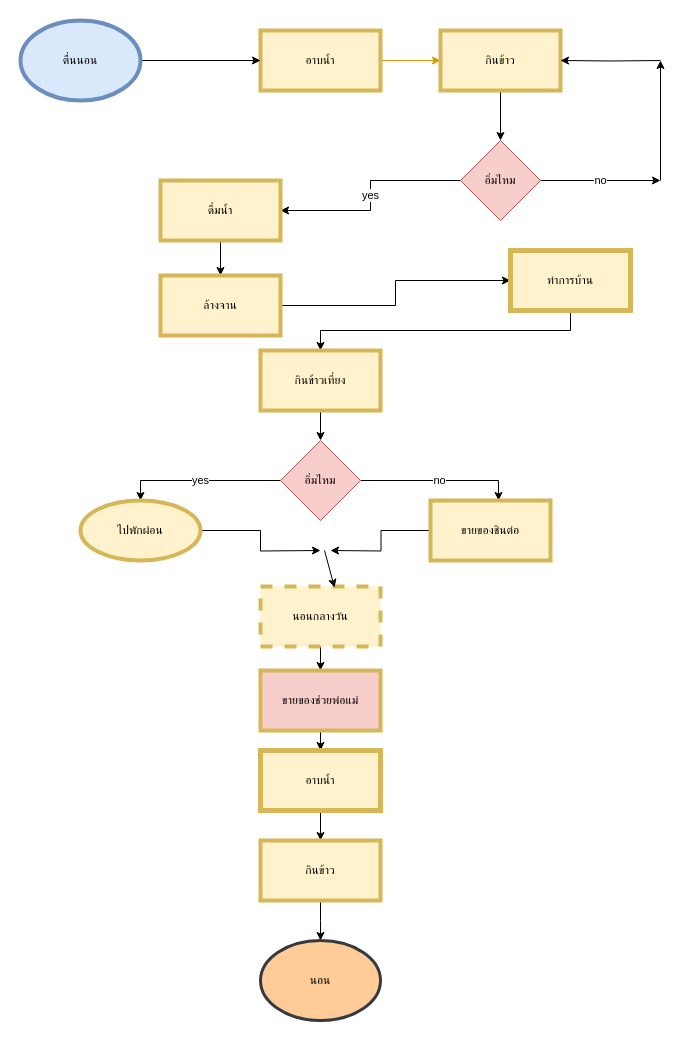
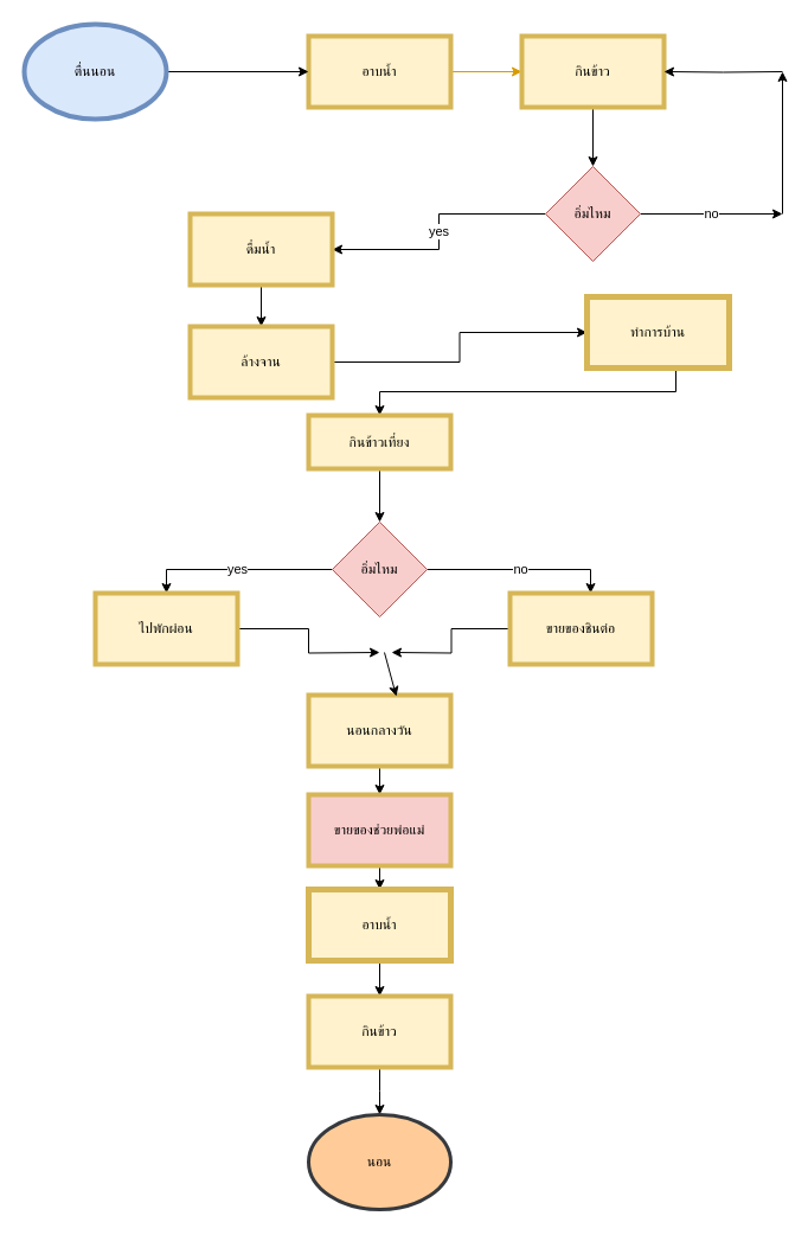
  <mxCell id="0" />
  <mxCell id="1" parent="0" />
  <mxCell id="2" value="" style="edgeStyle=orthogonalEdgeStyle;rounded=0;orthogonalLoop=1;jettySize=auto;html=1;fillColor=#ffe6cc;strokeColor=#d79b00;" edge="1" parent="1" source="3" target="7"><mxGeometry relative="1" as="geometry" /></mxCell>
  <mxCell id="3" value="อาบน้ำ" style="whiteSpace=wrap;html=1;fillColor=#fff2cc;strokeColor=#d6b656;strokeWidth=4;" vertex="1" parent="1"><mxGeometry x="260" y="30" width="120" height="60" as="geometry" /></mxCell>
  <mxCell id="4" value="" style="edgeStyle=orthogonalEdgeStyle;rounded=0;orthogonalLoop=1;jettySize=auto;html=1;" edge="1" parent="1" source="5" target="3"><mxGeometry relative="1" as="geometry" /></mxCell>
  <mxCell id="5" value="ตื่นนอน" style="ellipse;whiteSpace=wrap;html=1;fillColor=#dae8fc;strokeColor=#6c8ebf;strokeWidth=4;" vertex="1" parent="1"><mxGeometry x="20" y="20" width="120" height="80" as="geometry" /></mxCell>
  <mxCell id="6" value="" style="edgeStyle=orthogonalEdgeStyle;rounded=0;orthogonalLoop=1;jettySize=auto;html=1;" edge="1" parent="1" source="7" target="10"><mxGeometry relative="1" as="geometry" /></mxCell>
  <mxCell id="7" value="กินข้าว" style="whiteSpace=wrap;html=1;fillColor=#fff2cc;strokeColor=#d6b656;strokeWidth=4;" vertex="1" parent="1"><mxGeometry x="440" y="30" width="120" height="60" as="geometry" /></mxCell>
  <mxCell id="8" value="no" style="edgeStyle=orthogonalEdgeStyle;rounded=0;orthogonalLoop=1;jettySize=auto;html=1;" edge="1" parent="1" source="10"><mxGeometry relative="1" as="geometry"><mxPoint x="660" y="180" as="targetPoint" /><Array as="points"><mxPoint x="600" y="180" /><mxPoint x="600" y="180" /></Array></mxGeometry></mxCell>
  <mxCell id="9" value="yes" style="edgeStyle=orthogonalEdgeStyle;rounded=0;orthogonalLoop=1;jettySize=auto;html=1;entryX=1;entryY=0.5;entryDx=0;entryDy=0;" edge="1" parent="1" source="10" target="12"><mxGeometry relative="1" as="geometry" /></mxCell>
  <mxCell id="10" value="อิ่มไหม" style="rhombus;whiteSpace=wrap;html=1;fillColor=#f8cecc;strokeColor=#b85450;" vertex="1" parent="1"><mxGeometry x="460" y="140" width="80" height="80" as="geometry" /></mxCell>
  <mxCell id="11" value="" style="edgeStyle=orthogonalEdgeStyle;rounded=0;orthogonalLoop=1;jettySize=auto;html=1;" edge="1" parent="1" source="12" target="14"><mxGeometry relative="1" as="geometry" /></mxCell>
  <mxCell id="12" value="ดื่มน้ำ" style="rounded=0;whiteSpace=wrap;html=1;fillColor=#fff2cc;strokeColor=#d6b656;strokeWidth=4;" vertex="1" parent="1"><mxGeometry x="160" y="180" width="120" height="60" as="geometry" /></mxCell>
  <mxCell id="13" value="" style="edgeStyle=orthogonalEdgeStyle;rounded=0;orthogonalLoop=1;jettySize=auto;html=1;" edge="1" parent="1" source="14" target="16"><mxGeometry relative="1" as="geometry" /></mxCell>
  <mxCell id="14" value="ล้างจาน" style="whiteSpace=wrap;html=1;rounded=0;fillColor=#fff2cc;strokeColor=#d6b656;strokeWidth=4;" vertex="1" parent="1"><mxGeometry x="160" y="275" width="120" height="60" as="geometry" /></mxCell>
  <mxCell id="15" value="" style="edgeStyle=orthogonalEdgeStyle;rounded=0;orthogonalLoop=1;jettySize=auto;html=1;" edge="1" parent="1" source="16" target="18"><mxGeometry relative="1" as="geometry"><Array as="points"><mxPoint x="570" y="330" /><mxPoint x="320" y="330" /></Array></mxGeometry></mxCell>
- <mxCell id="16" value="ทำการบ้าน" style="whiteSpace=wrap;html=1;rounded=0;fillColor=#fff2cc;strokeColor=#d6b656;strokeWidth=5;" vertex="1" parent="1"><mxGeometry x="510" y="250" width="120" height="60" as="geometry" /></mxCell>
+ <mxCell id="16" value="ทำการบ้าน" style="whiteSpace=wrap;html=1;rounded=0;fillColor=#fff2cc;strokeColor=#d6b656;strokeWidth=5;" vertex="1" parent="1"><mxGeometry x="495" y="250" width="120" height="60" as="geometry" /></mxCell>
  <mxCell id="17" value="" style="edgeStyle=orthogonalEdgeStyle;rounded=0;orthogonalLoop=1;jettySize=auto;html=1;" edge="1" parent="1" source="18" target="21"><mxGeometry relative="1" as="geometry" /></mxCell>
- <mxCell id="18" value="กินข้าวเที่ยง" style="whiteSpace=wrap;html=1;rounded=0;fillColor=#fff2cc;strokeColor=#d6b656;strokeWidth=4;" vertex="1" parent="1"><mxGeometry x="260" y="350" width="120" height="60" as="geometry" /></mxCell>
+ <mxCell id="18" value="กินข้าวเที่ยง" style="whiteSpace=wrap;html=1;rounded=0;fillColor=#fff2cc;strokeColor=#d6b656;strokeWidth=4;" vertex="1" parent="1"><mxGeometry x="260" y="350" width="120" height="45" as="geometry" /></mxCell>
  <mxCell id="19" value="no" style="edgeStyle=orthogonalEdgeStyle;rounded=0;orthogonalLoop=1;jettySize=auto;html=1;entryX=0.567;entryY=0;entryDx=0;entryDy=0;entryPerimeter=0;" edge="1" parent="1" source="21" target="23"><mxGeometry relative="1" as="geometry" /></mxCell>
  <mxCell id="20" value="yes" style="edgeStyle=orthogonalEdgeStyle;rounded=0;orthogonalLoop=1;jettySize=auto;html=1;entryX=0.5;entryY=0;entryDx=0;entryDy=0;" edge="1" parent="1" source="21" target="25"><mxGeometry relative="1" as="geometry" /></mxCell>
  <mxCell id="21" value="อิ่มไหม" style="rhombus;whiteSpace=wrap;html=1;rounded=0;fillColor=#f8cecc;strokeColor=#b85450;" vertex="1" parent="1"><mxGeometry x="280" y="440" width="80" height="80" as="geometry" /></mxCell>
  <mxCell id="22" style="edgeStyle=orthogonalEdgeStyle;rounded=0;orthogonalLoop=1;jettySize=auto;html=1;" edge="1" parent="1" source="23"><mxGeometry relative="1" as="geometry"><mxPoint x="330" y="550" as="targetPoint" /></mxGeometry></mxCell>
  <mxCell id="23" value="ขายของชินต่อ" style="whiteSpace=wrap;html=1;sketch=0;rounded=0;fillColor=#fff2cc;strokeColor=#d6b656;strokeWidth=4;" vertex="1" parent="1"><mxGeometry x="430" y="500" width="120" height="60" as="geometry" /></mxCell>
  <mxCell id="24" style="edgeStyle=orthogonalEdgeStyle;rounded=0;orthogonalLoop=1;jettySize=auto;html=1;" edge="1" parent="1" source="25"><mxGeometry relative="1" as="geometry"><mxPoint x="320" y="550" as="targetPoint" /></mxGeometry></mxCell>
- <mxCell id="25" value="ไปพักผ่อน" style="ellipse;whiteSpace=wrap;html=1;sketch=0;fillColor=#fff2cc;strokeColor=#d6b656;strokeWidth=4;" vertex="1" parent="1"><mxGeometry x="80" y="500" width="120" height="60" as="geometry" /></mxCell>
+ <mxCell id="25" value="ไปพักผ่อน" style="whiteSpace=wrap;html=1;sketch=0;rounded=0;fillColor=#fff2cc;strokeColor=#d6b656;strokeWidth=4;" vertex="1" parent="1"><mxGeometry x="80" y="500" width="120" height="60" as="geometry" /></mxCell>
  <mxCell id="26" style="edgeStyle=orthogonalEdgeStyle;rounded=0;orthogonalLoop=1;jettySize=auto;html=1;" edge="1" parent="1"><mxGeometry relative="1" as="geometry"><mxPoint x="660" y="180" as="sourcePoint" /><mxPoint x="660" y="60" as="targetPoint" /></mxGeometry></mxCell>
  <mxCell id="27" value="" style="edgeStyle=orthogonalEdgeStyle;rounded=0;orthogonalLoop=1;jettySize=auto;html=1;" edge="1" parent="1" target="7"><mxGeometry relative="1" as="geometry"><mxPoint x="660" y="60" as="sourcePoint" /></mxGeometry></mxCell>
  <mxCell id="28" value="" style="edgeStyle=orthogonalEdgeStyle;rounded=0;orthogonalLoop=1;jettySize=auto;html=1;" edge="1" parent="1" source="29" target="32"><mxGeometry relative="1" as="geometry" /></mxCell>
- <mxCell id="29" value="นอนกลางวัน" style="rounded=0;whiteSpace=wrap;html=1;fillColor=#fff2cc;strokeColor=#d6b656;strokeWidth=4;dashed=1;" vertex="1" parent="1"><mxGeometry x="260" y="586" width="120" height="60" as="geometry" /></mxCell>
+ <mxCell id="29" value="นอนกลางวัน" style="rounded=0;whiteSpace=wrap;html=1;fillColor=#fff2cc;strokeColor=#d6b656;strokeWidth=4;" vertex="1" parent="1"><mxGeometry x="260" y="586" width="120" height="60" as="geometry" /></mxCell>
  <mxCell id="30" value="" style="endArrow=classic;html=1;rounded=0;entryX=0.617;entryY=0.017;entryDx=0;entryDy=0;entryPerimeter=0;" edge="1" parent="1" target="29"><mxGeometry width="50" height="50" relative="1" as="geometry"><mxPoint x="324" y="550" as="sourcePoint" /><mxPoint x="390" y="550" as="targetPoint" /><Array as="points" /></mxGeometry></mxCell>
  <mxCell id="31" value="" style="edgeStyle=orthogonalEdgeStyle;rounded=0;orthogonalLoop=1;jettySize=auto;html=1;" edge="1" parent="1" source="32" target="34"><mxGeometry relative="1" as="geometry" /></mxCell>
  <mxCell id="32" value="ขายของช่วยพ่อแม่" style="whiteSpace=wrap;html=1;rounded=0;fillColor=#f8cecc;strokeColor=#d6b656;strokeWidth=4;" vertex="1" parent="1"><mxGeometry x="260" y="670" width="120" height="60" as="geometry" /></mxCell>
  <mxCell id="33" value="" style="edgeStyle=orthogonalEdgeStyle;rounded=0;orthogonalLoop=1;jettySize=auto;html=1;" edge="1" parent="1" source="34" target="36"><mxGeometry relative="1" as="geometry" /></mxCell>
  <mxCell id="34" value="อาบน้ำ" style="whiteSpace=wrap;html=1;rounded=0;fillColor=#fff2cc;strokeColor=#d6b656;strokeWidth=5;" vertex="1" parent="1"><mxGeometry x="260" y="750" width="120" height="60" as="geometry" /></mxCell>
  <mxCell id="35" value="" style="edgeStyle=orthogonalEdgeStyle;rounded=0;orthogonalLoop=1;jettySize=auto;html=1;" edge="1" parent="1" source="36"><mxGeometry relative="1" as="geometry"><mxPoint x="320" y="940" as="targetPoint" /></mxGeometry></mxCell>
  <mxCell id="36" value="กินข้าว" style="whiteSpace=wrap;html=1;rounded=0;fillColor=#fff2cc;strokeColor=#d6b656;strokeWidth=4;" vertex="1" parent="1"><mxGeometry x="260" y="840" width="120" height="60" as="geometry" /></mxCell>
  <mxCell id="37" value="นอน" style="ellipse;whiteSpace=wrap;html=1;strokeWidth=3;fillColor=#ffcc99;strokeColor=#36393d;" vertex="1" parent="1"><mxGeometry x="260" y="940" width="120" height="80" as="geometry" /></mxCell>
